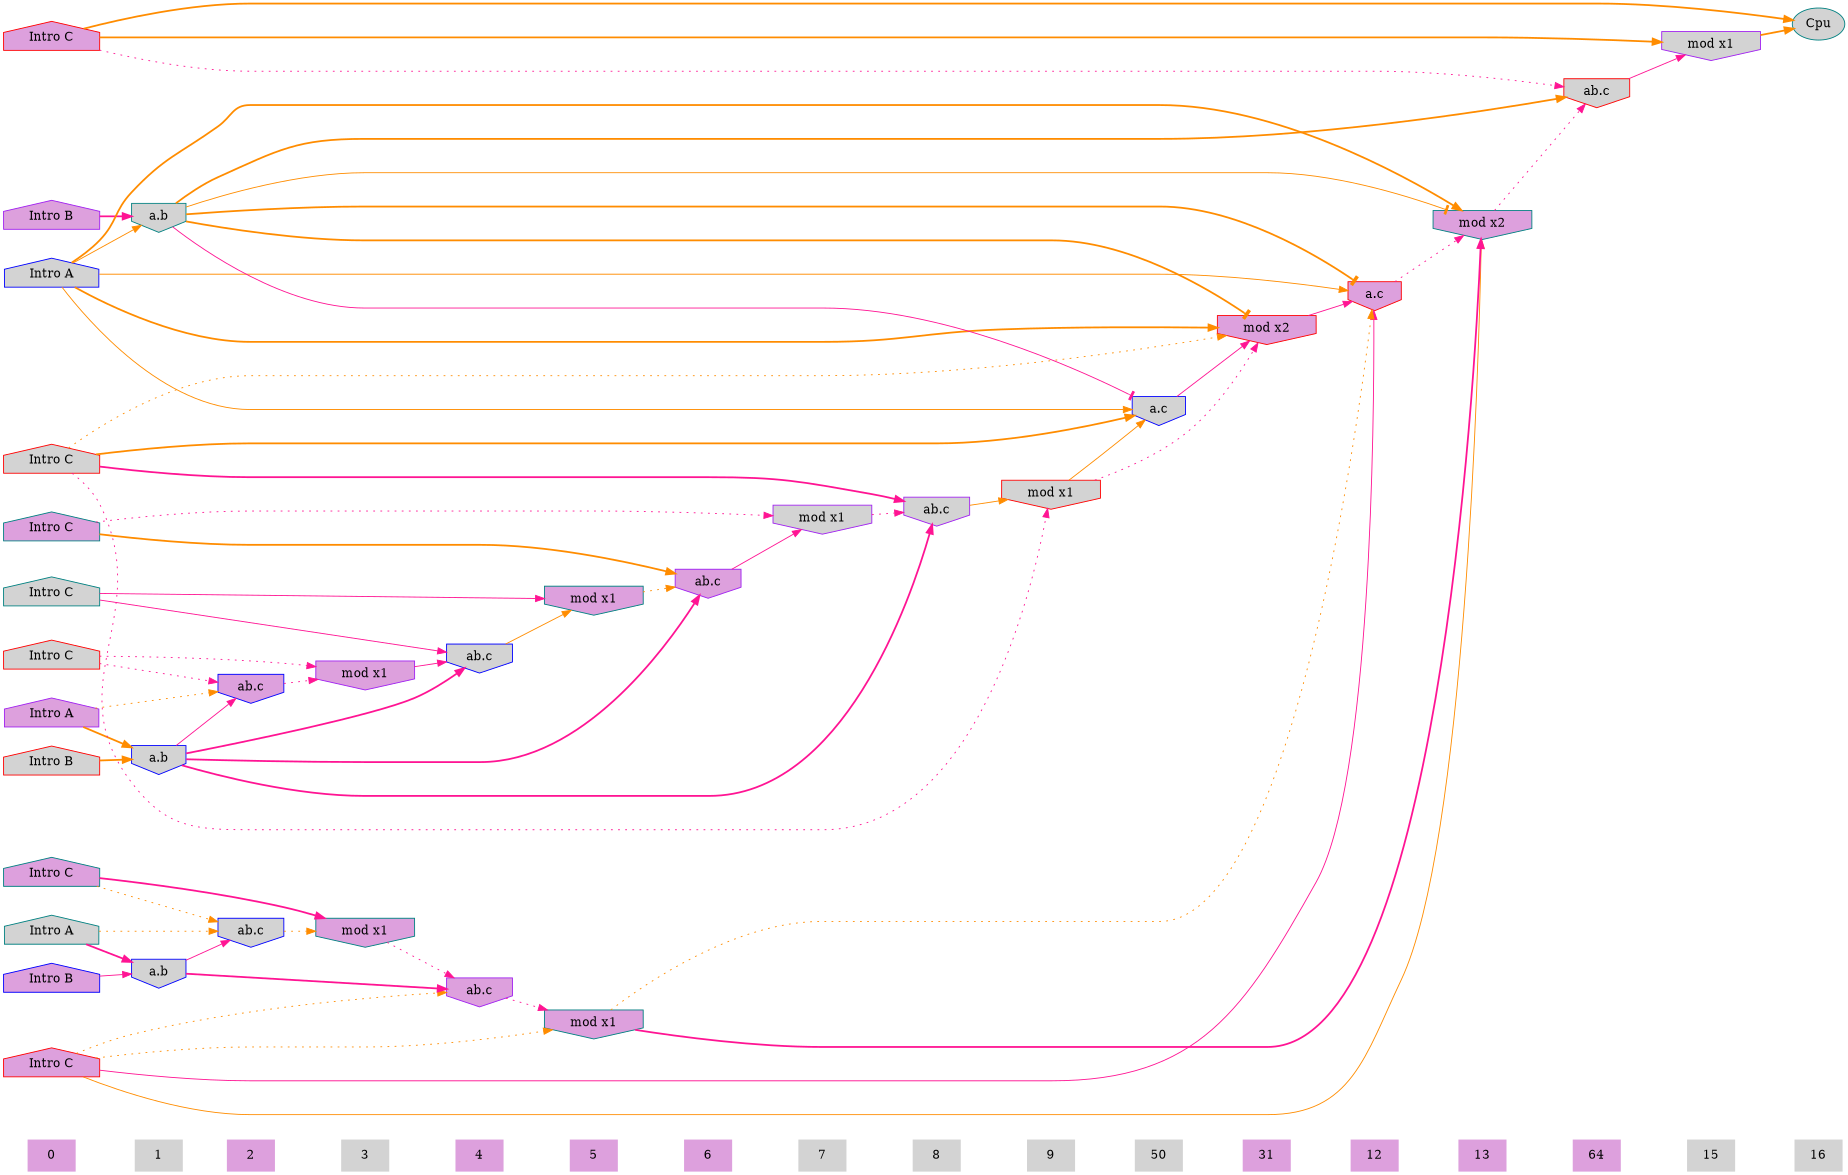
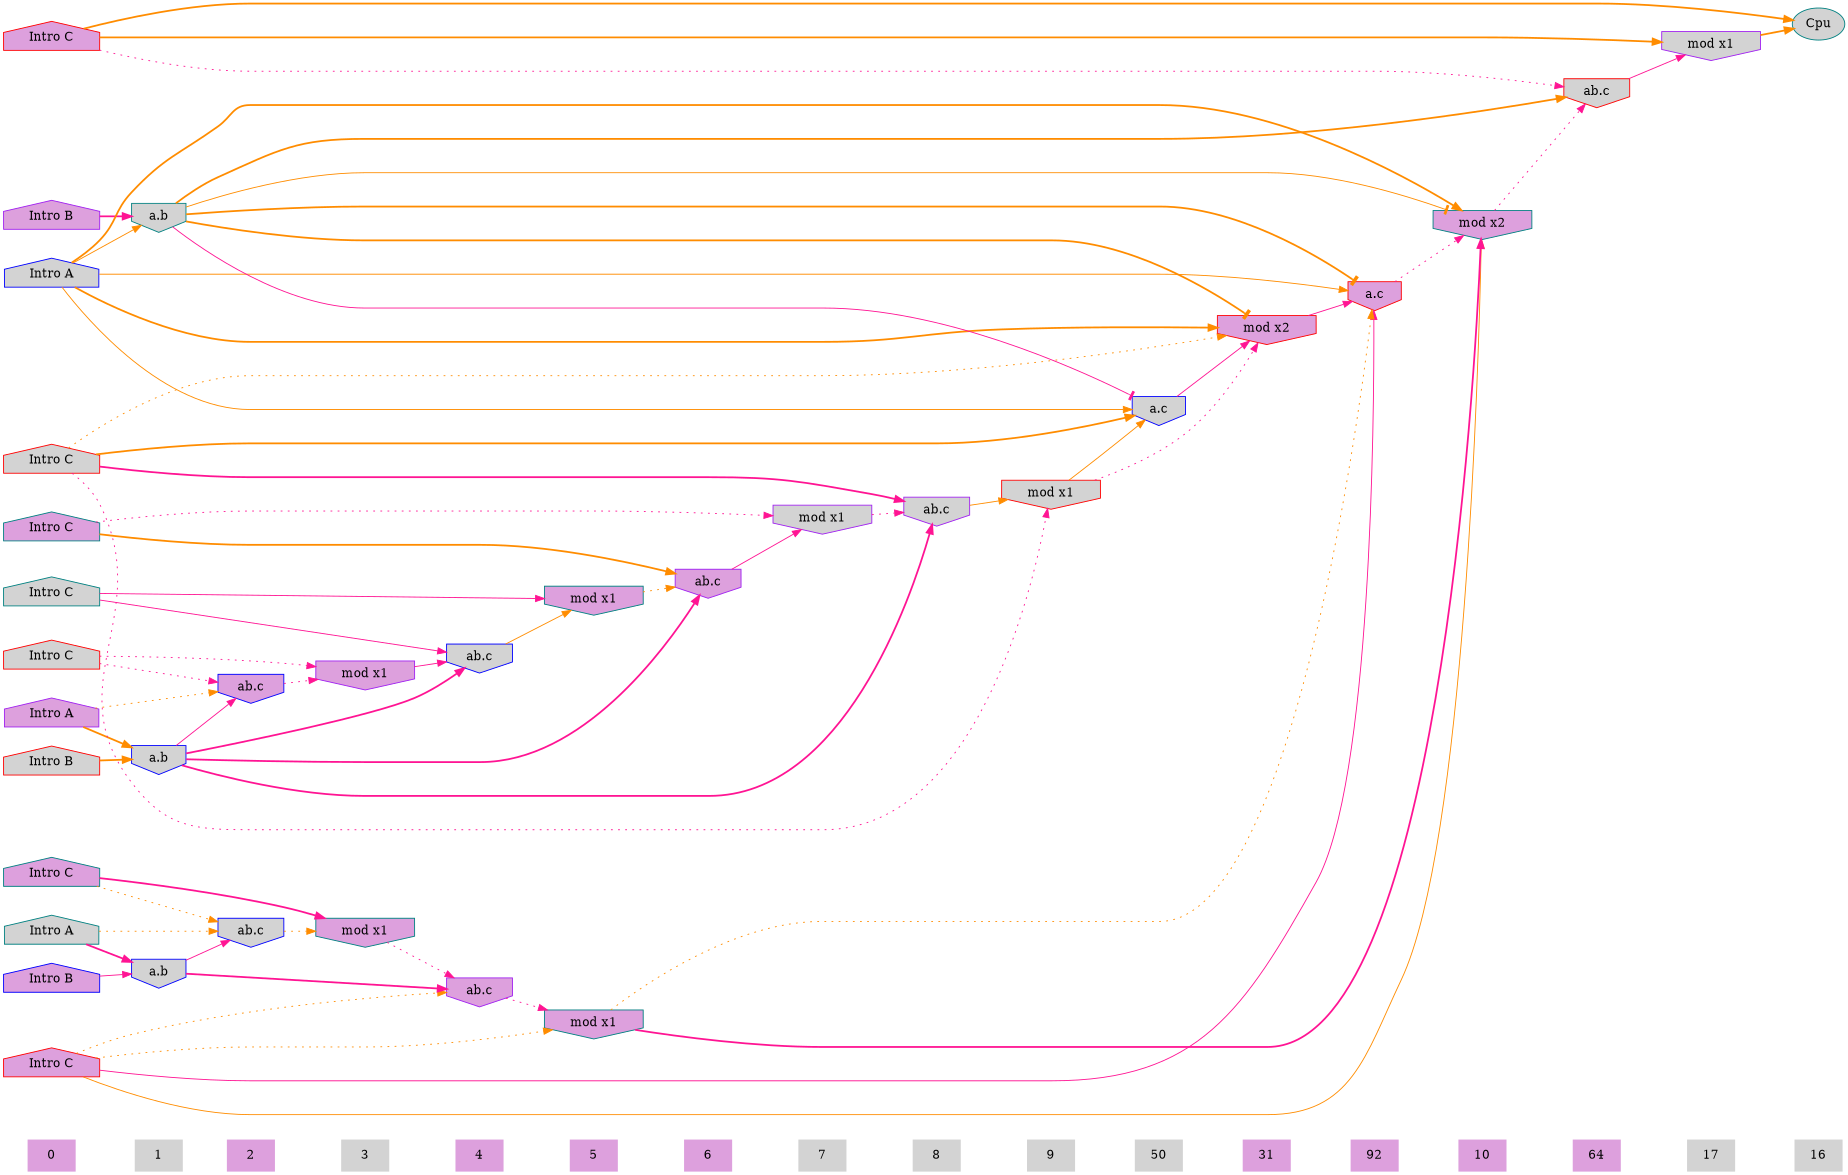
  digraph {
    rankdir=LR
    ranksep=.5
    node [color=teal fillcolor=plum shape=invhouse style=filled]
    edge [style=bold color=deeppink]
    0 [shape=plaintext]
    n2 [color=purple label="Intro B" shape=house]
    n3 [color=red fillcolor=lightgrey label="Intro B" shape=house]
    n4 [color=blue fillcolor=lightgrey label="Intro A" shape=house]
    n5 [color=purple label="Intro A" shape=house]
    n6 [fillcolor=lightgrey label="Intro A" shape=house]
    n7 [color=blue label="Intro B" shape=house]
    n8 [fillcolor=lightgrey label="Intro C" shape=house]
    n9 [label="Intro C" shape=house]
    n10 [color=red label="Intro C" shape=house]
    n11 [label="Intro C" shape=house]
    n12 [color=red fillcolor=lightgrey label="Intro C" shape=house]
    n13 [color=red fillcolor=lightgrey label="Intro C" shape=house]
    n14 [color=red label="Intro C" shape=house]
    1 [color=purple fillcolor=lightgrey shape=plaintext]
    n16 [color=blue fillcolor=lightgrey label="a.b"]
    n17 [color=blue fillcolor=lightgrey label="a.b"]
    n18 [fillcolor=lightgrey label="a.b"]
    2 [color=blue shape=plaintext]
    n20 [color=blue label="ab.c"]
    n21 [color=blue fillcolor=lightgrey label="ab.c"]
    3 [color=blue fillcolor=lightgrey shape=plaintext]
    n23 [color=purple label="mod x1"]
    n24 [label="mod x1"]
    4 [color=red shape=plaintext]
    n26 [color=blue fillcolor=lightgrey label="ab.c"]
    n27 [color=purple label="ab.c"]
    5 [color=blue shape=plaintext]
    n29 [label="mod x1"]
    n30 [label="mod x1"]
    6 [color=purple shape=plaintext]
    n32 [color=purple label="ab.c"]
    7 [color=red fillcolor=lightgrey shape=plaintext]
    n34 [color=purple fillcolor=lightgrey label="mod x1"]
    8 [color=blue fillcolor=lightgrey shape=plaintext]
    n36 [color=purple fillcolor=lightgrey label="ab.c"]
    9 [color=blue fillcolor=lightgrey shape=plaintext]
    n38 [color=red fillcolor=lightgrey label="mod x1"]
    n39 [fillcolor=lightgrey label=50 shape=plaintext]
    n40 [color=blue fillcolor=lightgrey label="a.c"]
    n41 [color=red label=31 shape=plaintext]
    n42 [color=red label="mod x2"]
-   12 [shape=plaintext]
+   12 [shape=plaintext label=92]
    n44 [color=red label="a.c"]
-   13 [color=purple shape=plaintext]
+   13 [color=purple shape=plaintext label=10]
    n46 [label="mod x2"]
    n47 [color=blue label=64 shape=plaintext]
    n48 [color=red fillcolor=lightgrey label="ab.c"]
-   15 [fillcolor=lightgrey shape=plaintext]
+   15 [fillcolor=lightgrey shape=plaintext label=17]
    n50 [color=purple fillcolor=lightgrey label="mod x1"]
    16 [color=purple fillcolor=lightgrey shape=plaintext]
    n52 [fillcolor=lightgrey label=Cpu shape=""]
    subgraph sub_1 {
      rank=same
      0
      n2
      n3
      n4
      n5
      n6
      n7
      n8
      n9
      n10
      n11
      n12
      n13
      n14
    }
    subgraph sub_2 {
      rank=same
      1
      n16
      n17
      n18
    }
    subgraph sub_3 {
      rank=same
      2
      n20
      n21
    }
    subgraph sub_4 {
      rank=same
      3
      n23
      n24
    }
    subgraph sub_5 {
      rank=same
      4
      n26
      n27
    }
    subgraph sub_6 {
      rank=same
      5
      n29
      n30
    }
    subgraph sub_7 {
      rank=same
      6
      n32
    }
    subgraph sub_8 {
      rank=same
      7
      n34
    }
    subgraph sub_9 {
      rank=same
      8
      n36
    }
    subgraph sub_10 {
      rank=same
      9
      n38
    }
    subgraph sub_11 {
      rank=same
      n39
      n40
    }
    subgraph sub_12 {
      rank=same
      n41
      n42
    }
    subgraph sub_13 {
      rank=same
      12
      n44
    }
    subgraph sub_14 {
      rank=same
      13
      n46
    }
    subgraph sub_15 {
      rank=same
      n47
      n48
    }
    subgraph sub_16 {
      rank=same
      15
      n50
    }
    subgraph sub_17 {
      rank=same
      16
      n52
    }
    0 -> 1 [style=invis color=""]
    n2 -> n18
    n3 -> n16 [color=darkorange]
    n4 -> n18 [color=darkorange style=solid]
    n4 -> n40 [color=darkorange style=solid]
    n4 -> n42 [color=darkorange]
    n4 -> n44 [color=darkorange style=solid]
    n4 -> n46 [color=darkorange]
    n5 -> n16 [color=darkorange]
    n5 -> n20 [color=darkorange style=dotted]
    n6 -> n17
    n6 -> n21 [color=darkorange style=dotted]
    n7 -> n17 [style=solid]
    n8 -> n26 [style=solid]
    n8 -> n29 [style=solid]
    n9 -> n32 [color=darkorange]
    n9 -> n34 [style=dotted]
    n10 -> n27 [color=darkorange style=dotted]
    n10 -> n30 [color=darkorange style=dotted]
    n10 -> n44 [style=solid]
    n10 -> n46 [color=darkorange style=solid]
    n11 -> n21 [color=darkorange style=dotted]
    n11 -> n24
    n12 -> n20 [style=dotted]
    n12 -> n23 [style=dotted]
    n13 -> n36
    n13 -> n38 [style=dotted]
    n13 -> n40 [color=darkorange]
    n13 -> n42 [color=darkorange style=dotted]
    n14 -> n48 [style=dotted]
    n14 -> n50 [color=darkorange]
    n14 -> n52 [color=darkorange]
    1 -> 2 [style=invis color=""]
    n16 -> n20 [style=solid]
    n16 -> n26
    n16 -> n32
    n16 -> n36
    n17 -> n21 [style=solid]
    n17 -> n27
    n18 -> n40 [arrowhead=tee style=solid]
    n18 -> n42 [arrowhead=tee color=darkorange]
    n18 -> n44 [arrowhead=tee color=darkorange]
    n18 -> n46 [arrowhead=tee color=darkorange style=solid]
    n18 -> n48 [color=darkorange]
    2 -> 3 [style=invis color=""]
    n20 -> n23 [style=dotted]
    n21 -> n24 [color=darkorange style=dotted]
    3 -> 4 [style=invis color=""]
    n23 -> n26 [style=solid]
    n24 -> n27 [style=dotted]
    4 -> 5 [style=invis color=""]
    n26 -> n29 [color=darkorange style=solid]
    n27 -> n30 [style=dotted]
    5 -> 6 [style=invis color=""]
    n29 -> n32 [color=darkorange style=dotted]
    n30 -> n44 [color=darkorange style=dotted]
    n30 -> n46
    6 -> 7 [style=invis color=""]
    n32 -> n34 [style=solid]
    7 -> 8 [style=invis color=""]
    n34 -> n36 [style=dotted]
    8 -> 9 [style=invis color=""]
    n36 -> n38 [color=darkorange style=solid]
    9 -> n39 [style=invis color=""]
    n38 -> n40 [color=darkorange style=solid]
    n38 -> n42 [style=dotted]
    n39 -> n41 [style=invis color=""]
    n40 -> n42 [style=solid]
    n41 -> 12 [style=invis color=""]
    n42 -> n44 [style=solid]
    12 -> 13 [style=invis color=""]
    n44 -> n46 [style=dotted]
    13 -> n47 [style=invis color=""]
    n46 -> n48 [style=dotted]
    n47 -> 15 [style=invis color=""]
    n48 -> n50 [style=solid]
    15 -> 16 [style=invis color=""]
    n50 -> n52 [color=darkorange]
  }
